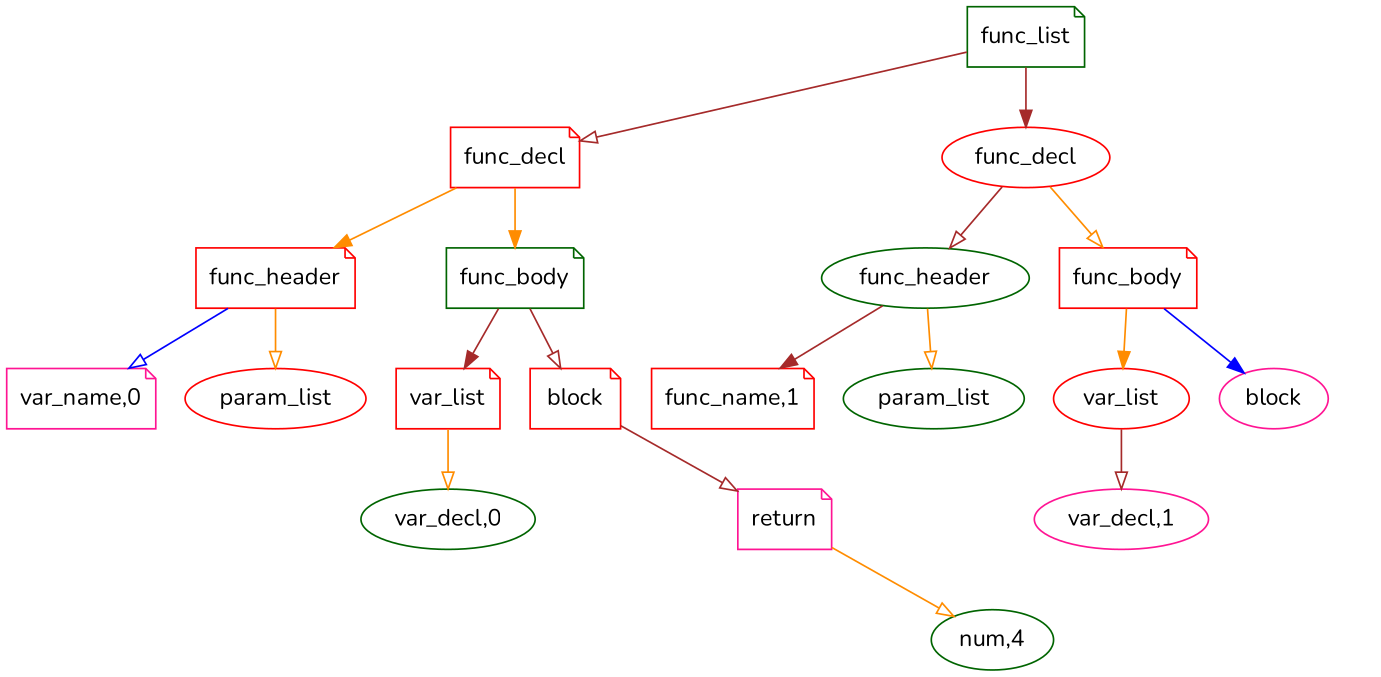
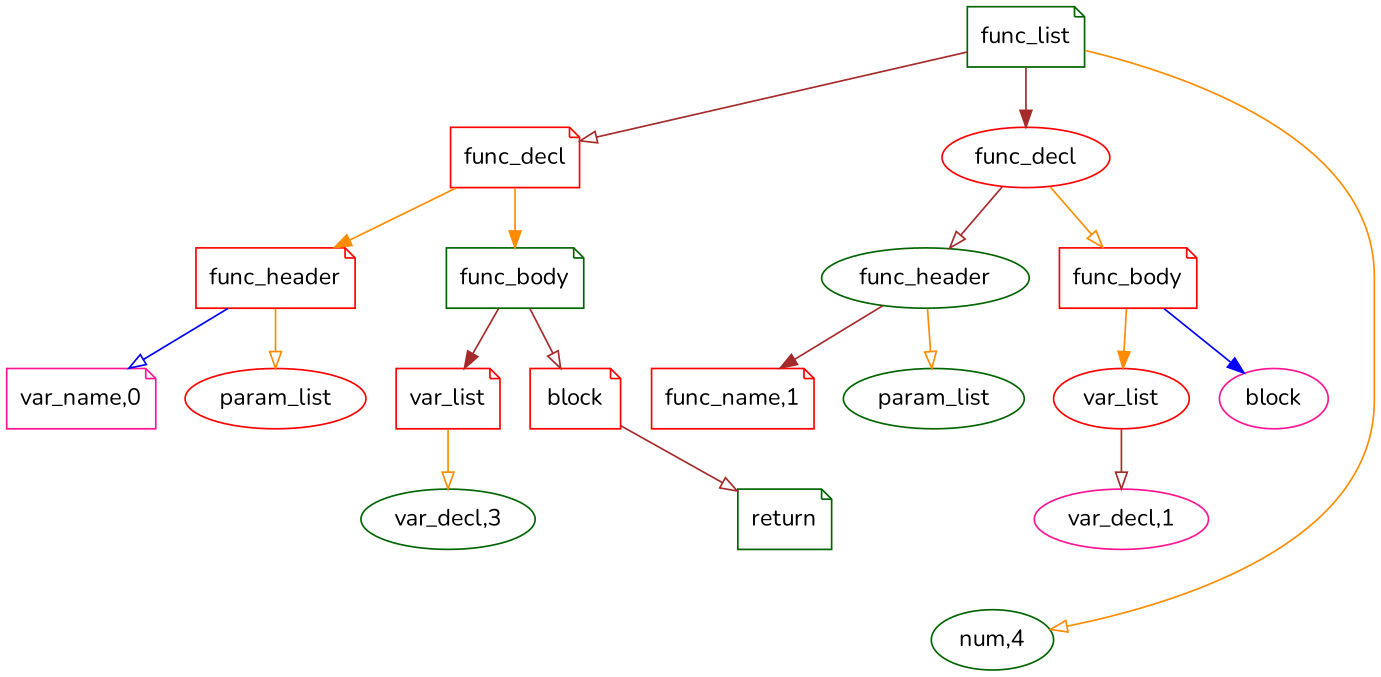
  digraph {
    fontname=Nunito
    ordering=out
    node [color=red fontname=Nunito shape=note]
    edge [arrowhead=onormal color=brown fontname=Nunito]
    n1 [color=darkgreen label=func_list]
    n2 [label=func_decl]
    n3 [label=func_decl shape=ellipse]
    n4 [label=func_header]
    n5 [color=darkgreen label=func_body]
    n6 [color=darkgreen label=func_header shape=ellipse]
    n7 [label=func_body]
    n8 [color=deeppink label="var_name,0"]
    n9 [label=param_list shape=ellipse]
    n10 [label=var_list]
    n11 [label=block]
-   n12 [color=darkgreen label="var_decl,0" shape=ellipse]
-   n13 [color=deeppink label=return]
+   n12 [color=darkgreen label="var_decl,3" shape=ellipse]
+   n13 [color=darkgreen label=return]
    n14 [color=darkgreen label="num,4" shape=ellipse]
    n15 [label="func_name,1"]
    n16 [color=darkgreen label=param_list shape=ellipse]
    n17 [label=var_list shape=ellipse]
    n18 [color=deeppink label=block shape=ellipse]
    n19 [color=deeppink label="var_decl,1" shape=ellipse]
    n1 -> n2
    n1 -> n3 [arrowhead=normal]
    n2 -> n4 [arrowhead=normal color=darkorange]
    n2 -> n5 [arrowhead=normal color=darkorange]
    n3 -> n6
    n3 -> n7 [color=darkorange]
    n4 -> n8 [color=blue]
    n4 -> n9 [color=darkorange]
    n5 -> n10 [arrowhead=normal]
    n5 -> n11
    n6 -> n15 [arrowhead=normal]
    n6 -> n16 [color=darkorange]
    n7 -> n17 [arrowhead=normal color=darkorange]
    n7 -> n18 [arrowhead=normal color=blue]
    n10 -> n12 [color=darkorange]
    n11 -> n13
-   n13 -> n14 [color=darkorange]
+   n1 -> n14 [color=darkorange]
    n17 -> n19
  }
